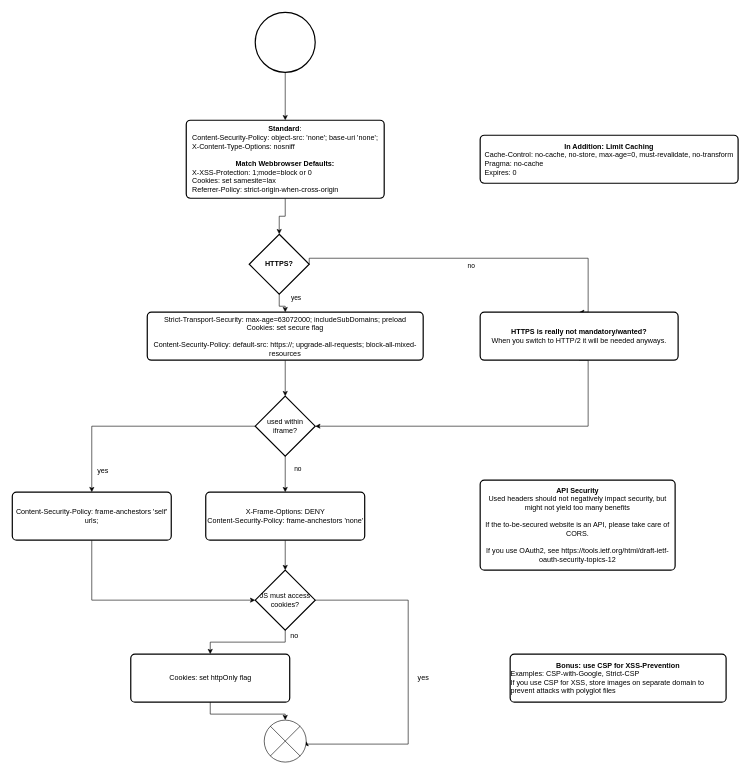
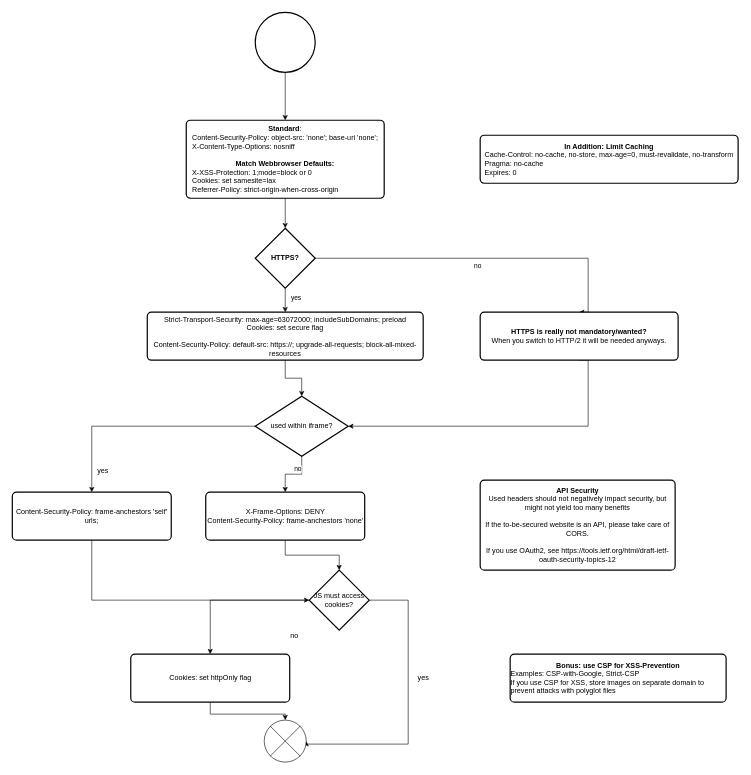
  <mxCell id="0" />
  <mxCell id="1" parent="0" />
  <mxCell id="2" value="" style="edgeStyle=orthogonalEdgeStyle;rounded=0;orthogonalLoop=1;jettySize=auto;html=1;" edge="1" parent="1" source="3" target="9"><mxGeometry relative="1" as="geometry" /></mxCell>
  <mxCell id="3" value="&lt;b&gt;Standard&lt;/b&gt;:&lt;br&gt;&lt;div align=&quot;left&quot;&gt;Content-Security-Policy: object-src: 'none'; base-uri 'none';&lt;/div&gt;&lt;div align=&quot;left&quot;&gt;X-Content-Type-Options: nosniff&lt;/div&gt;&lt;div align=&quot;left&quot;&gt;&lt;br&gt;&lt;/div&gt;&lt;div&gt;&lt;div align=&quot;center&quot;&gt;&lt;b&gt;Match Webbrowser Defaults:&lt;/b&gt;&lt;br&gt;&lt;/div&gt;&lt;div align=&quot;left&quot;&gt;X-XSS-Protection: 1;mode=block or 0&lt;/div&gt;&lt;div align=&quot;left&quot;&gt;Cookies: set samesite=lax&lt;/div&gt;&lt;div align=&quot;left&quot;&gt;Referrer-Policy: strict-origin-when-cross-origin&lt;/div&gt;&lt;/div&gt;" style="rounded=1;whiteSpace=wrap;html=1;absoluteArcSize=1;arcSize=14;strokeWidth=2;" vertex="1" parent="1"><mxGeometry x="310" y="200" width="330" height="130" as="geometry" /></mxCell>
  <mxCell id="4" value="" style="edgeStyle=orthogonalEdgeStyle;rounded=0;orthogonalLoop=1;jettySize=auto;html=1;" edge="1" parent="1" source="5" target="12"><mxGeometry relative="1" as="geometry" /></mxCell>
  <mxCell id="5" value="&lt;div&gt;Strict-Transport-Security: max-age=63072000; includeSubDomains; preload&lt;/div&gt;&lt;div&gt;Cookies: set secure flag&lt;br&gt;&lt;br&gt;&lt;/div&gt;&lt;div&gt;Content-Security-Policy: default-src: https://; upgrade-all-requests; block-all-mixed-resources&lt;br&gt;&lt;/div&gt;" style="rounded=1;whiteSpace=wrap;html=1;absoluteArcSize=1;arcSize=14;strokeWidth=2;" vertex="1" parent="1"><mxGeometry x="245" y="520" width="460" height="80" as="geometry" /></mxCell>
  <mxCell id="6" value="" style="edgeStyle=orthogonalEdgeStyle;rounded=0;orthogonalLoop=1;jettySize=auto;html=1;" edge="1" parent="1" source="9" target="5"><mxGeometry relative="1" as="geometry" /></mxCell>
  <mxCell id="7" style="edgeStyle=orthogonalEdgeStyle;rounded=0;orthogonalLoop=1;jettySize=auto;html=1;exitX=1;exitY=0.5;exitDx=0;exitDy=0;exitPerimeter=0;entryX=0.5;entryY=0;entryDx=0;entryDy=0;" edge="1" parent="1" source="9" target="30"><mxGeometry relative="1" as="geometry"><Array as="points"><mxPoint x="980" y="430" /></Array></mxGeometry></mxCell>
  <mxCell id="8" value="no" style="edgeLabel;html=1;align=center;verticalAlign=middle;resizable=0;points=[];" vertex="1" connectable="0" parent="7"><mxGeometry x="-0.104" y="1" relative="1" as="geometry"><mxPoint x="19" y="13" as="offset" /></mxGeometry></mxCell>
- <mxCell id="9" value="&lt;b&gt;HTTPS?&lt;/b&gt;" style="strokeWidth=2;html=1;shape=mxgraph.flowchart.decision;whiteSpace=wrap;" vertex="1" parent="1"><mxGeometry x="415" y="390" width="100" height="100" as="geometry" /></mxCell>
+ <mxCell id="9" value="&lt;b&gt;HTTPS?&lt;/b&gt;" style="strokeWidth=2;html=1;shape=mxgraph.flowchart.decision;whiteSpace=wrap;" vertex="1" parent="1"><mxGeometry x="425" y="380" width="100" height="100" as="geometry" /></mxCell>
  <mxCell id="10" value="" style="edgeStyle=orthogonalEdgeStyle;rounded=0;orthogonalLoop=1;jettySize=auto;html=1;" edge="1" parent="1" source="12" target="14"><mxGeometry relative="1" as="geometry" /></mxCell>
  <mxCell id="11" style="edgeStyle=orthogonalEdgeStyle;rounded=0;orthogonalLoop=1;jettySize=auto;html=1;exitX=0;exitY=0.5;exitDx=0;exitDy=0;exitPerimeter=0;entryX=0.5;entryY=0;entryDx=0;entryDy=0;" edge="1" parent="1" source="12" target="19"><mxGeometry relative="1" as="geometry" /></mxCell>
- <mxCell id="12" value="used within iframe?" style="strokeWidth=2;html=1;shape=mxgraph.flowchart.decision;whiteSpace=wrap;" vertex="1" parent="1"><mxGeometry x="425" y="660" width="100" height="100" as="geometry" /></mxCell>
+ <mxCell id="12" value="used within iframe?" style="strokeWidth=2;html=1;shape=mxgraph.flowchart.decision;whiteSpace=wrap;" vertex="1" parent="1"><mxGeometry x="425" y="660" width="155" height="100" as="geometry" /></mxCell>
  <mxCell id="13" value="" style="edgeStyle=orthogonalEdgeStyle;rounded=0;orthogonalLoop=1;jettySize=auto;html=1;" edge="1" parent="1" source="14" target="22"><mxGeometry relative="1" as="geometry" /></mxCell>
  <mxCell id="14" value="&lt;div&gt;X-Frame-Options: DENY&lt;/div&gt;&lt;div&gt;Content-Security-Policy: frame-anchestors 'none'&lt;br&gt;&lt;/div&gt;" style="rounded=1;whiteSpace=wrap;html=1;absoluteArcSize=1;arcSize=14;strokeWidth=2;" vertex="1" parent="1"><mxGeometry x="342.5" y="820" width="265" height="80" as="geometry" /></mxCell>
  <mxCell id="15" value="yes" style="edgeLabel;html=1;align=center;verticalAlign=middle;resizable=0;points=[];" vertex="1" connectable="0" parent="1"><mxGeometry x="840" y="550" as="geometry"><mxPoint x="-348" y="-55" as="offset" /></mxGeometry></mxCell>
  <mxCell id="16" value="yes" style="text;whiteSpace=wrap;html=1;" vertex="1" parent="1"><mxGeometry x="160" y="770" width="30" height="30" as="geometry" /></mxCell>
  <mxCell id="17" value="no" style="edgeLabel;html=1;align=center;verticalAlign=middle;resizable=0;points=[];" vertex="1" connectable="0" parent="1"><mxGeometry x="830" y="550" as="geometry"><mxPoint x="-335" y="231" as="offset" /></mxGeometry></mxCell>
  <mxCell id="18" style="edgeStyle=orthogonalEdgeStyle;rounded=0;orthogonalLoop=1;jettySize=auto;html=1;exitX=0.5;exitY=1;exitDx=0;exitDy=0;entryX=0;entryY=0.5;entryDx=0;entryDy=0;entryPerimeter=0;" edge="1" parent="1" source="19" target="22"><mxGeometry relative="1" as="geometry" /></mxCell>
  <mxCell id="19" value="&lt;div&gt;Content-Security-Policy: frame-anchestors 'self' urls;&lt;br&gt;&lt;/div&gt;" style="rounded=1;whiteSpace=wrap;html=1;absoluteArcSize=1;arcSize=14;strokeWidth=2;" vertex="1" parent="1"><mxGeometry x="20" y="820" width="265" height="80" as="geometry" /></mxCell>
  <mxCell id="20" value="" style="edgeStyle=orthogonalEdgeStyle;rounded=0;orthogonalLoop=1;jettySize=auto;html=1;" edge="1" parent="1" source="22" target="24"><mxGeometry relative="1" as="geometry" /></mxCell>
  <mxCell id="21" style="edgeStyle=orthogonalEdgeStyle;rounded=0;orthogonalLoop=1;jettySize=auto;html=1;exitX=1;exitY=0.5;exitDx=0;exitDy=0;exitPerimeter=0;entryX=1;entryY=0.5;entryDx=0;entryDy=0;entryPerimeter=0;" edge="1" parent="1" source="22" target="26"><mxGeometry relative="1" as="geometry"><Array as="points"><mxPoint x="680" y="1000" /><mxPoint x="680" y="1240" /><mxPoint x="510" y="1240" /></Array></mxGeometry></mxCell>
- <mxCell id="22" value="JS must access cookies?" style="strokeWidth=2;html=1;shape=mxgraph.flowchart.decision;whiteSpace=wrap;" vertex="1" parent="1"><mxGeometry x="425" y="950" width="100" height="100" as="geometry" /></mxCell>
+ <mxCell id="22" value="JS must access cookies?" style="strokeWidth=2;html=1;shape=mxgraph.flowchart.decision;whiteSpace=wrap;" vertex="1" parent="1"><mxGeometry x="515" y="950" width="100" height="100" as="geometry" /></mxCell>
  <mxCell id="23" style="edgeStyle=orthogonalEdgeStyle;rounded=0;orthogonalLoop=1;jettySize=auto;html=1;exitX=0.5;exitY=1;exitDx=0;exitDy=0;entryX=0.5;entryY=0;entryDx=0;entryDy=0;entryPerimeter=0;" edge="1" parent="1" source="24" target="26"><mxGeometry relative="1" as="geometry" /></mxCell>
  <mxCell id="24" value="&lt;div&gt;Cookies: set httpOnly flag&lt;br&gt;&lt;/div&gt;" style="rounded=1;whiteSpace=wrap;html=1;absoluteArcSize=1;arcSize=14;strokeWidth=2;" vertex="1" parent="1"><mxGeometry x="217.5" y="1090" width="265" height="80" as="geometry" /></mxCell>
  <mxCell id="25" value="no" style="text;html=1;align=center;verticalAlign=middle;resizable=0;points=[];autosize=1;strokeColor=none;" vertex="1" parent="1"><mxGeometry x="475" y="1050" width="30" height="20" as="geometry" /></mxCell>
  <mxCell id="26" value="" style="verticalLabelPosition=bottom;verticalAlign=top;html=1;shape=mxgraph.flowchart.or;" vertex="1" parent="1"><mxGeometry x="440" y="1200" width="70" height="70" as="geometry" /></mxCell>
  <mxCell id="27" value="yes" style="text;html=1;align=center;verticalAlign=middle;resizable=0;points=[];autosize=1;strokeColor=none;" vertex="1" parent="1"><mxGeometry x="690" y="1120" width="30" height="20" as="geometry" /></mxCell>
  <mxCell id="28" value="&lt;div&gt;&lt;b&gt;In Addition: Limit Caching&lt;br&gt;&lt;/b&gt;&lt;/div&gt;&lt;div align=&quot;left&quot;&gt;Cache-Control: no-cache, no-store, max-age=0, must-revalidate, no-transform&lt;br&gt;Pragma: no-cache&lt;br&gt;Expires: 0&lt;br&gt;&lt;/div&gt;" style="rounded=1;whiteSpace=wrap;html=1;absoluteArcSize=1;arcSize=14;strokeWidth=2;" vertex="1" parent="1"><mxGeometry x="800" y="225" width="430" height="80" as="geometry" /></mxCell>
  <mxCell id="29" style="edgeStyle=orthogonalEdgeStyle;rounded=0;orthogonalLoop=1;jettySize=auto;html=1;exitX=0.5;exitY=1;exitDx=0;exitDy=0;entryX=1;entryY=0.5;entryDx=0;entryDy=0;entryPerimeter=0;" edge="1" parent="1" source="30" target="12"><mxGeometry relative="1" as="geometry"><Array as="points"><mxPoint x="980" y="600" /><mxPoint x="980" y="710" /></Array></mxGeometry></mxCell>
  <mxCell id="30" value="&lt;div&gt;&lt;b&gt;HTTPS is really not mandatory/wanted?&lt;br&gt;&lt;/b&gt;&lt;/div&gt;When you switch to HTTP/2 it will be needed anyways." style="rounded=1;whiteSpace=wrap;html=1;absoluteArcSize=1;arcSize=14;strokeWidth=2;" vertex="1" parent="1"><mxGeometry x="800" y="520" width="330" height="80" as="geometry" /></mxCell>
  <mxCell id="31" value="&lt;div&gt;&lt;b&gt;Bonus: use CSP for XSS-Prevention&lt;br&gt;&lt;/b&gt;&lt;/div&gt;&lt;div align=&quot;left&quot;&gt;Examples: CSP-with-Google, Strict-CSP&lt;/div&gt;&lt;div align=&quot;left&quot;&gt;If you use CSP for XSS, store images on separate domain to prevent attacks with polyglot files&lt;br&gt;&lt;/div&gt;" style="rounded=1;whiteSpace=wrap;html=1;absoluteArcSize=1;arcSize=14;strokeWidth=2;" vertex="1" parent="1"><mxGeometry x="850" y="1090" width="360" height="80" as="geometry" /></mxCell>
  <mxCell id="32" style="edgeStyle=orthogonalEdgeStyle;rounded=0;orthogonalLoop=1;jettySize=auto;html=1;exitX=0.5;exitY=1;exitDx=0;exitDy=0;exitPerimeter=0;entryX=0.5;entryY=0;entryDx=0;entryDy=0;" edge="1" parent="1" source="33" target="3"><mxGeometry relative="1" as="geometry" /></mxCell>
  <mxCell id="33" value="" style="strokeWidth=2;html=1;shape=mxgraph.flowchart.start_2;whiteSpace=wrap;" vertex="1" parent="1"><mxGeometry x="425" y="20" width="100" height="100" as="geometry" /></mxCell>
  <mxCell id="34" value="&lt;div&gt;&lt;b&gt;API Security&lt;/b&gt;&lt;/div&gt;&lt;div&gt;Used headers should not negatively impact security, but might not yield too many benefits&lt;br&gt;&lt;br&gt;If the to-be-secured website is an API, please take care of CORS.&lt;br&gt;&lt;br&gt;If you use OAuth2, see https://tools.ietf.org/html/draft-ietf-oauth-security-topics-12&lt;br&gt;&lt;/div&gt;" style="rounded=1;whiteSpace=wrap;html=1;absoluteArcSize=1;arcSize=14;strokeWidth=2;" vertex="1" parent="1"><mxGeometry x="800" y="800" width="325" height="150" as="geometry" /></mxCell>
